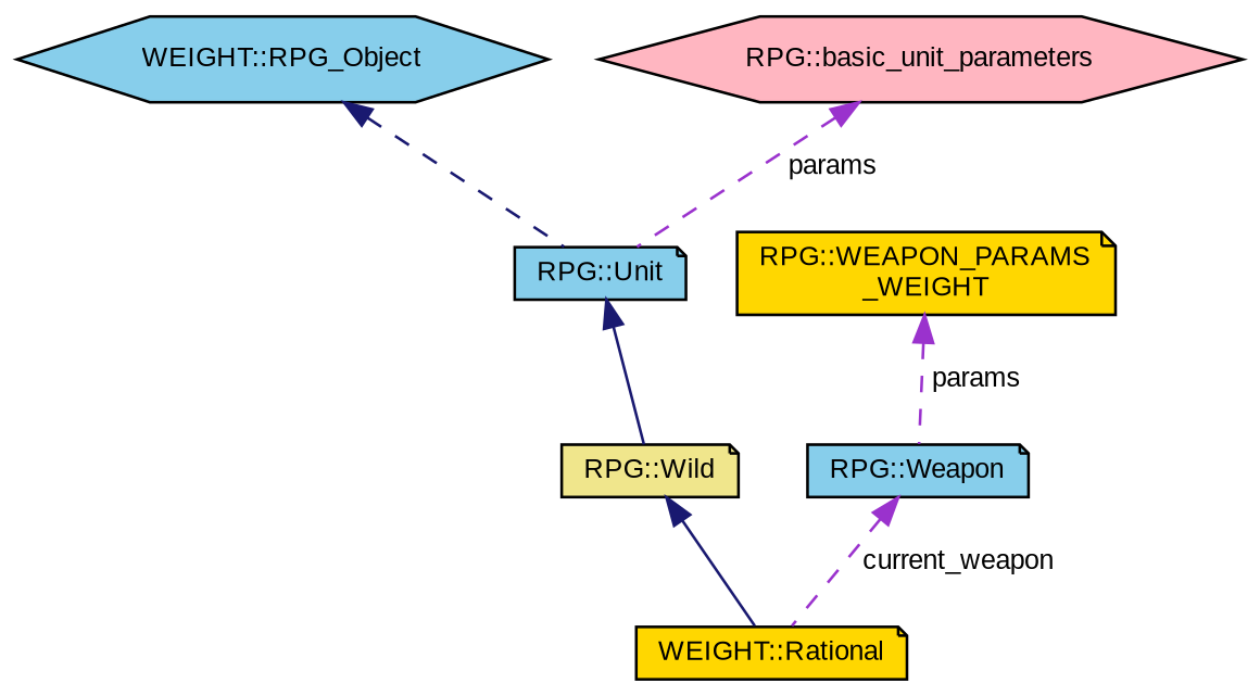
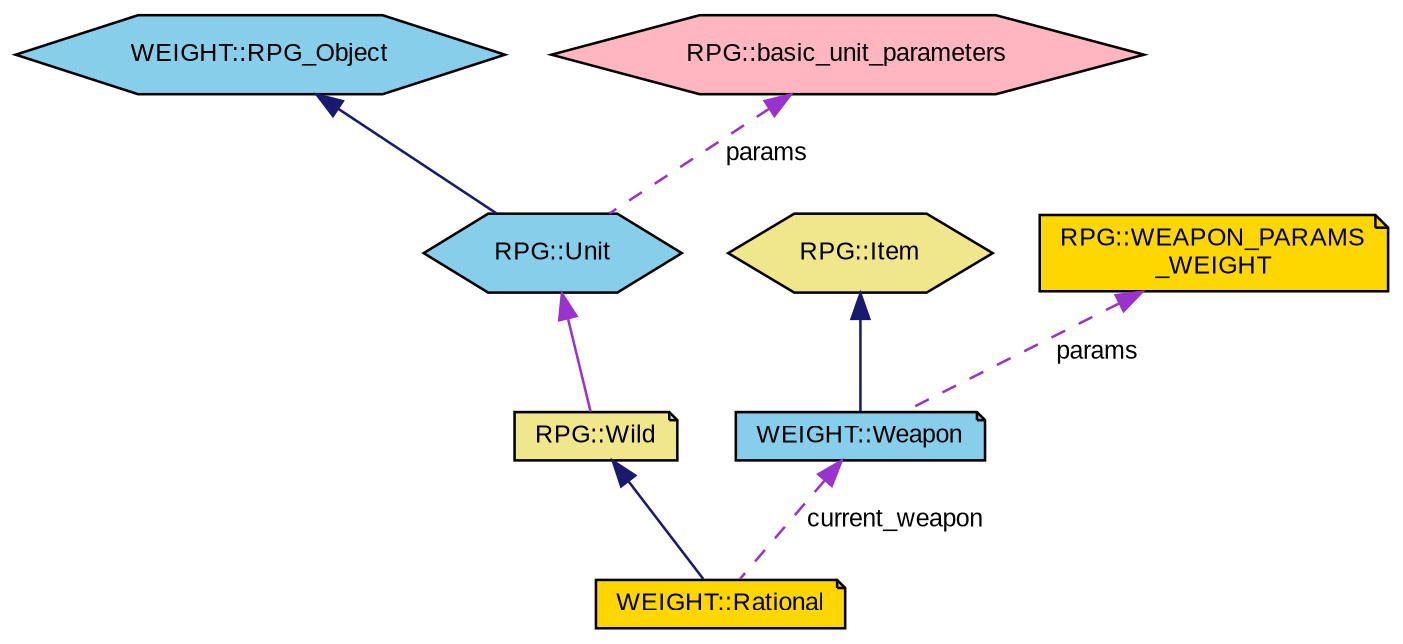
  digraph {
    fontname="Liberation Sans"
    node [color=black fillcolor=skyblue fontname="Liberation Sans" fontsize=10 shape=note style=filled]
    edge [color=midnightblue dir=back fontname="Liberation Sans" fontsize=10 labelfontname=Helvetica labelfontsize=10 style=solid]
    n1 [fillcolor=gold fontcolor=black height=0.2 label="WEIGHT::Rational" width=0.4]
    n2 [fillcolor=khaki height=0.2 label="RPG::Wild" width=0.4]
-   n3 [height=0.2 label="RPG::Unit" width=0.4]
+   n3 [height=0.2 label="RPG::Unit" shape=hexagon width=0.4]
    n4 [height=0.2 label="WEIGHT::RPG_Object" shape=hexagon width=0.4]
    n5 [fillcolor=lightpink height=0.2 label="RPG::basic_unit_parameters" shape=hexagon width=0.4]
-   n6 [height=0.2 label="RPG::Weapon" width=0.4]
+   n6 [height=0.2 label="WEIGHT::Weapon" width=0.4]
+   n7 [fillcolor=khaki height=0.2 label="RPG::Item" shape=hexagon width=0.4]
    n8 [fillcolor=gold height=0.2 label="RPG::WEAPON_PARAMS\l_WEIGHT" width=0.4]
    n2 -> n1
-   n3 -> n2
-   n4 -> n3 [style=dashed]
+   n3 -> n2 [color=darkorchid3]
+   n4 -> n3
    n5 -> n3 [color=darkorchid3 label=" params" style=dashed]
    n6 -> n1 [color=darkorchid3 label=" current_weapon" style=dashed]
+   n7 -> n6
    n8 -> n6 [color=darkorchid3 label=" params" style=dashed]
  }
